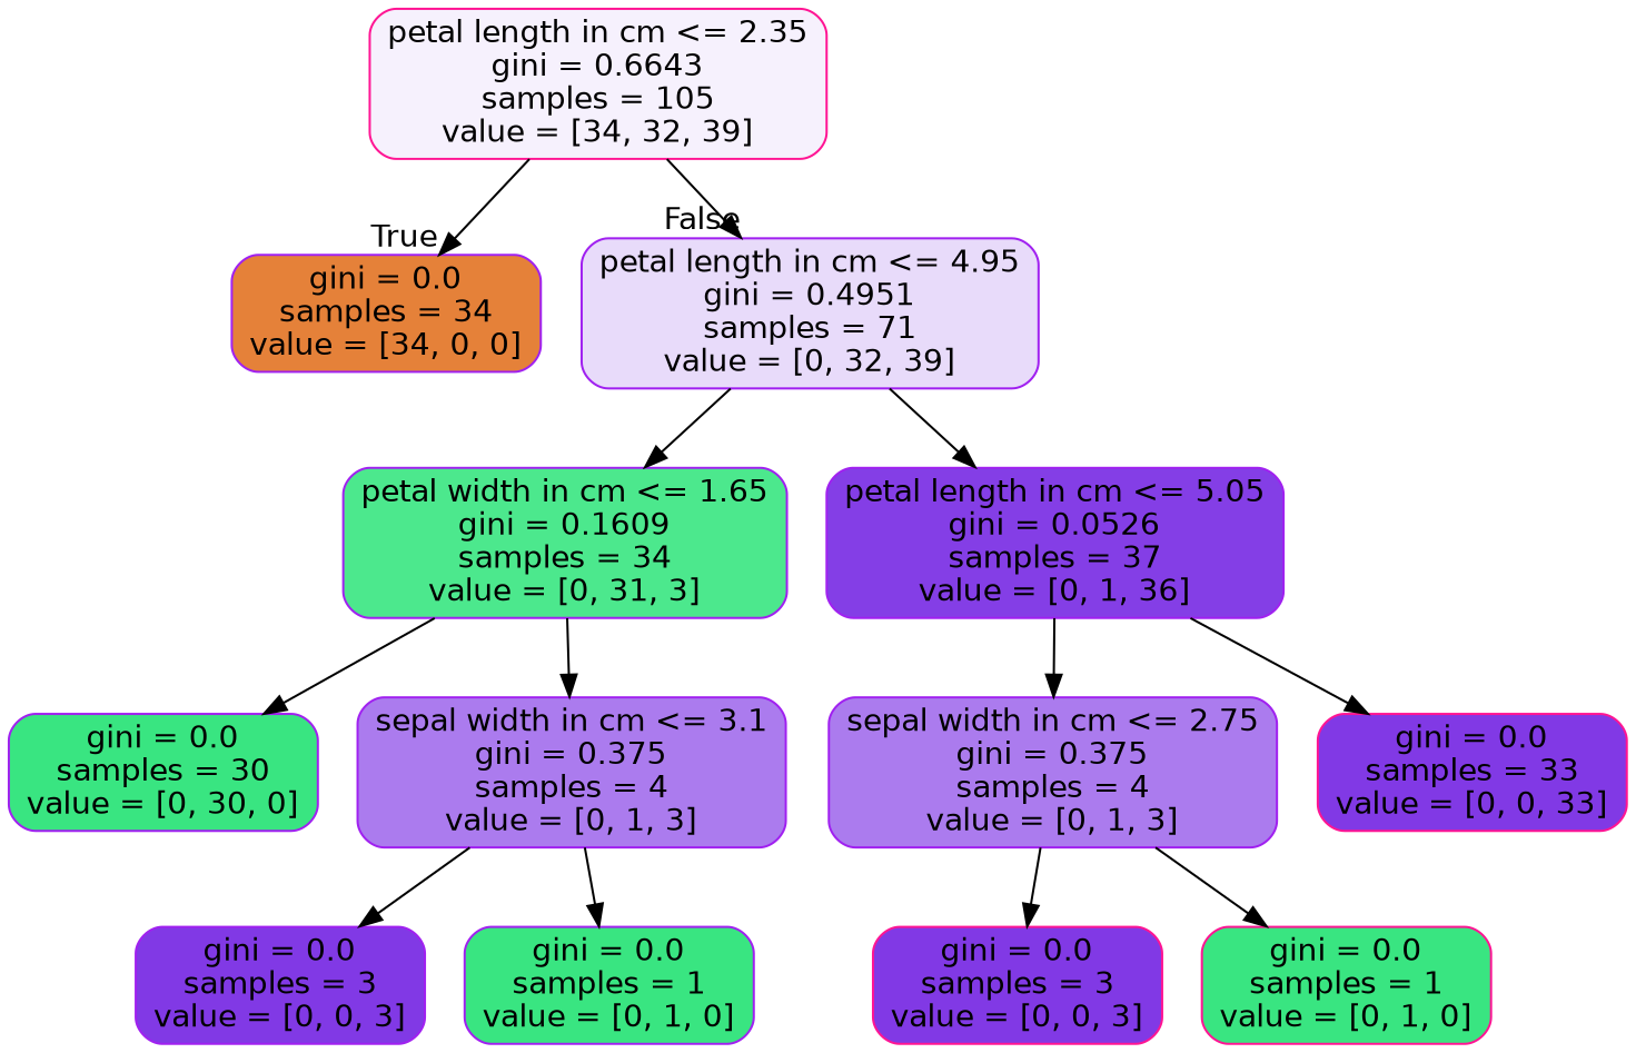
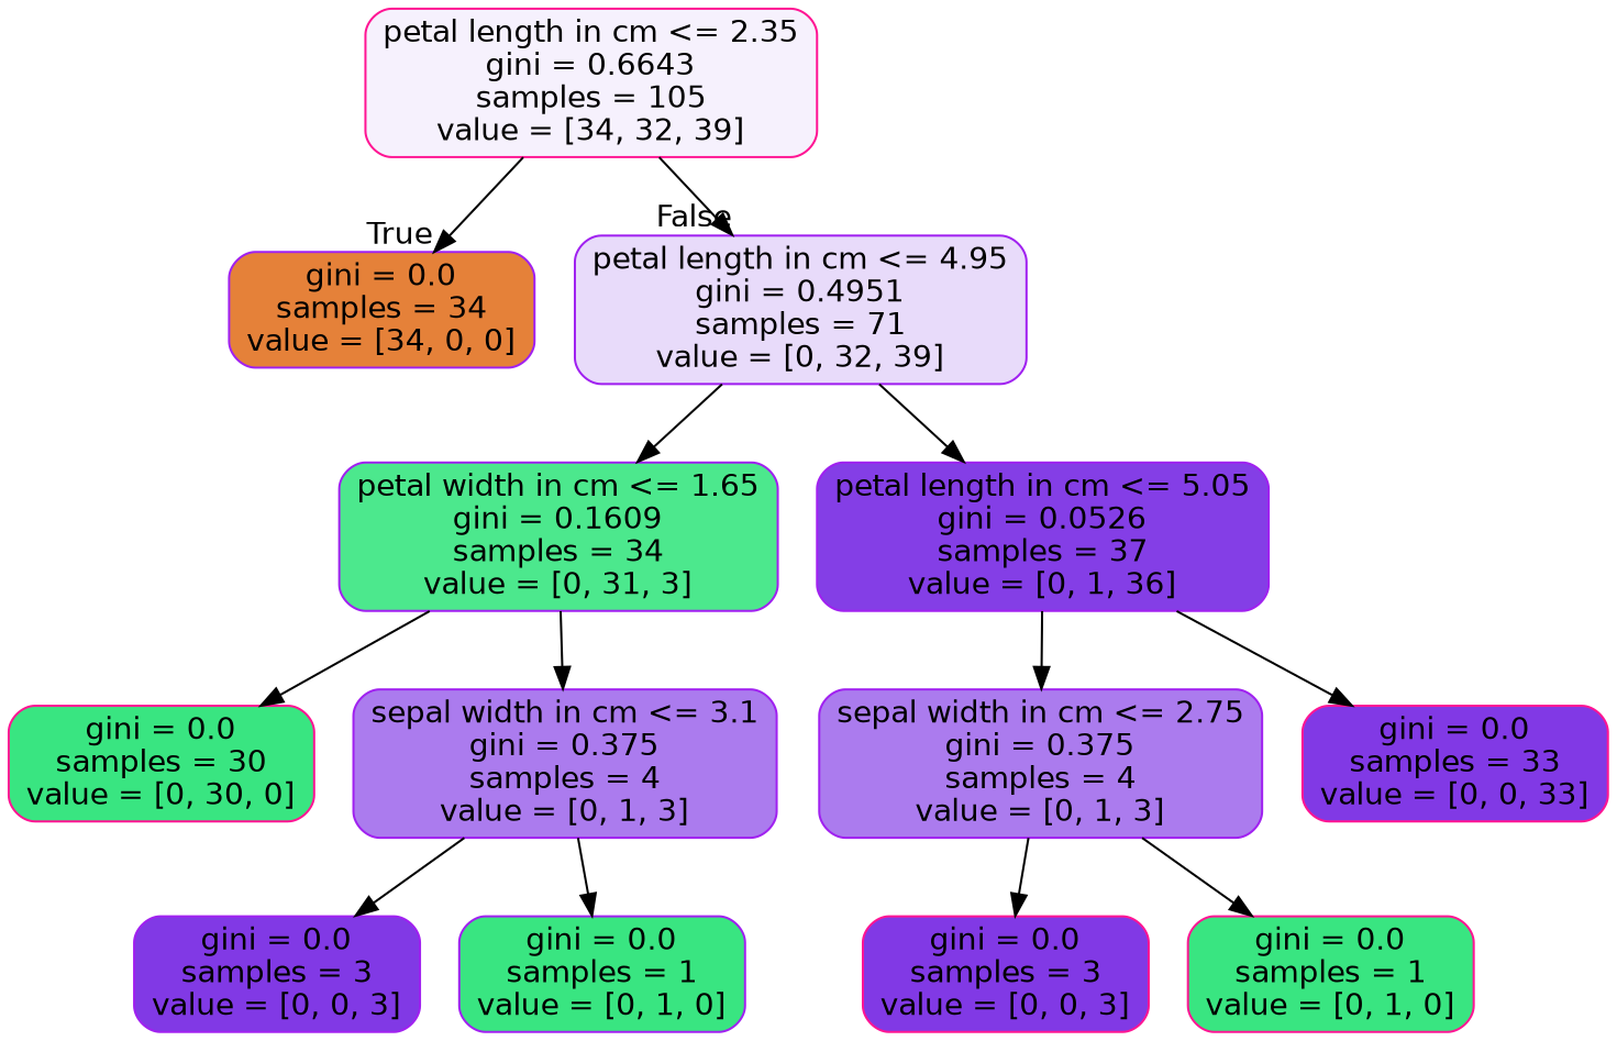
  digraph {
    node [color=purple fillcolor="#39e581ff" fontname=helvetica shape=box style="filled, rounded"]
    edge [fontname=helvetica]
    n1 [color=deeppink fillcolor="#8139e512" label="petal length in cm <= 2.35\ngini = 0.6643\nsamples = 105\nvalue = [34, 32, 39]"]
    n2 [fillcolor="#e58139ff" label="gini = 0.0\nsamples = 34\nvalue = [34, 0, 0]"]
    n3 [fillcolor="#8139e52e" label="petal length in cm <= 4.95\ngini = 0.4951\nsamples = 71\nvalue = [0, 32, 39]"]
    n4 [fillcolor="#39e581e6" label="petal width in cm <= 1.65\ngini = 0.1609\nsamples = 34\nvalue = [0, 31, 3]"]
    n5 [fillcolor="#8139e5f8" label="petal length in cm <= 5.05\ngini = 0.0526\nsamples = 37\nvalue = [0, 1, 36]"]
-   n6 [label="gini = 0.0\nsamples = 30\nvalue = [0, 30, 0]"]
+   n6 [color=deeppink label="gini = 0.0\nsamples = 30\nvalue = [0, 30, 0]"]
    n7 [fillcolor="#8139e5aa" label="sepal width in cm <= 3.1\ngini = 0.375\nsamples = 4\nvalue = [0, 1, 3]"]
    n8 [fillcolor="#8139e5ff" label="gini = 0.0\nsamples = 3\nvalue = [0, 0, 3]"]
    n9 [label="gini = 0.0\nsamples = 1\nvalue = [0, 1, 0]"]
    n10 [fillcolor="#8139e5aa" label="sepal width in cm <= 2.75\ngini = 0.375\nsamples = 4\nvalue = [0, 1, 3]"]
    n11 [color=deeppink fillcolor="#8139e5ff" label="gini = 0.0\nsamples = 33\nvalue = [0, 0, 33]"]
    n12 [color=deeppink fillcolor="#8139e5ff" label="gini = 0.0\nsamples = 3\nvalue = [0, 0, 3]"]
    n13 [color=deeppink label="gini = 0.0\nsamples = 1\nvalue = [0, 1, 0]"]
    n1 -> n2 [headlabel=True labelangle=45 labeldistance=2.5]
    n1 -> n3 [headlabel=False labelangle=-45 labeldistance=2.5]
    n3 -> n4
    n3 -> n5
    n4 -> n6
    n4 -> n7
    n5 -> n10
    n5 -> n11
    n7 -> n8
    n7 -> n9
    n10 -> n12
    n10 -> n13
  }
